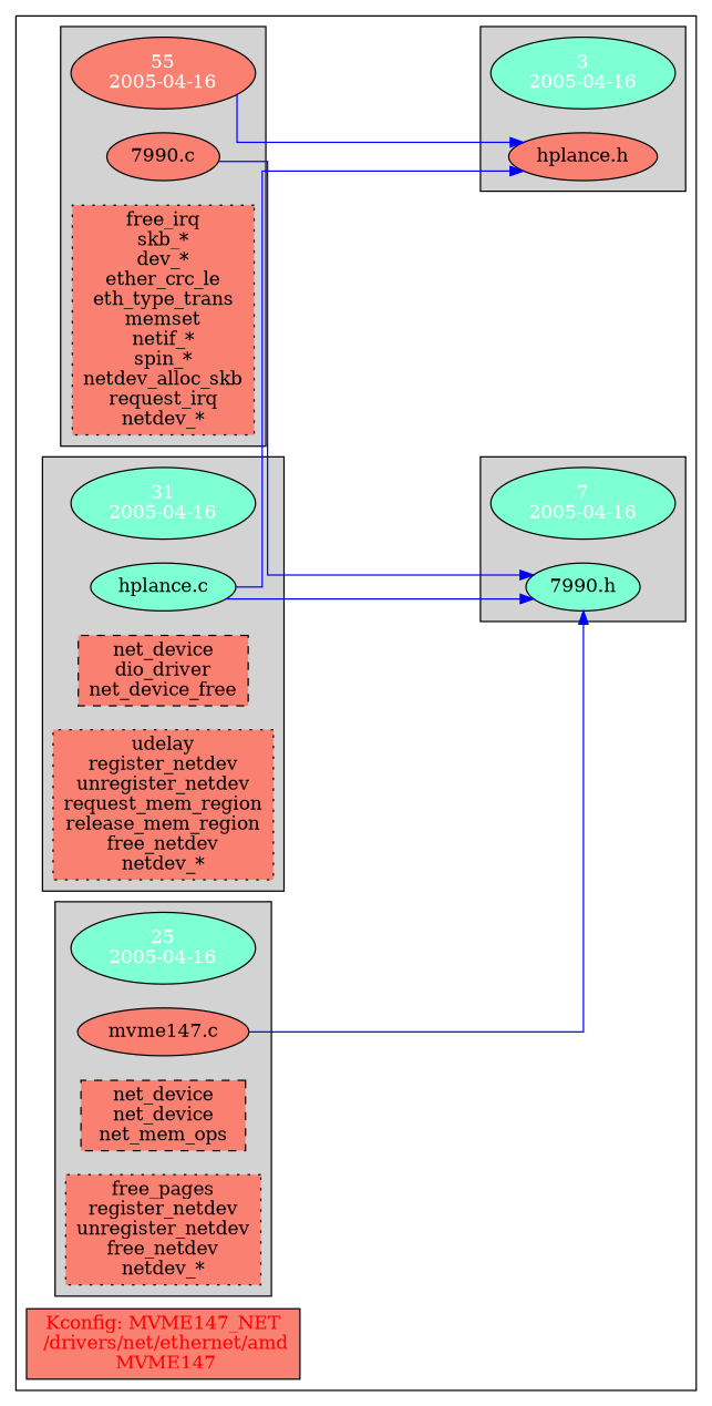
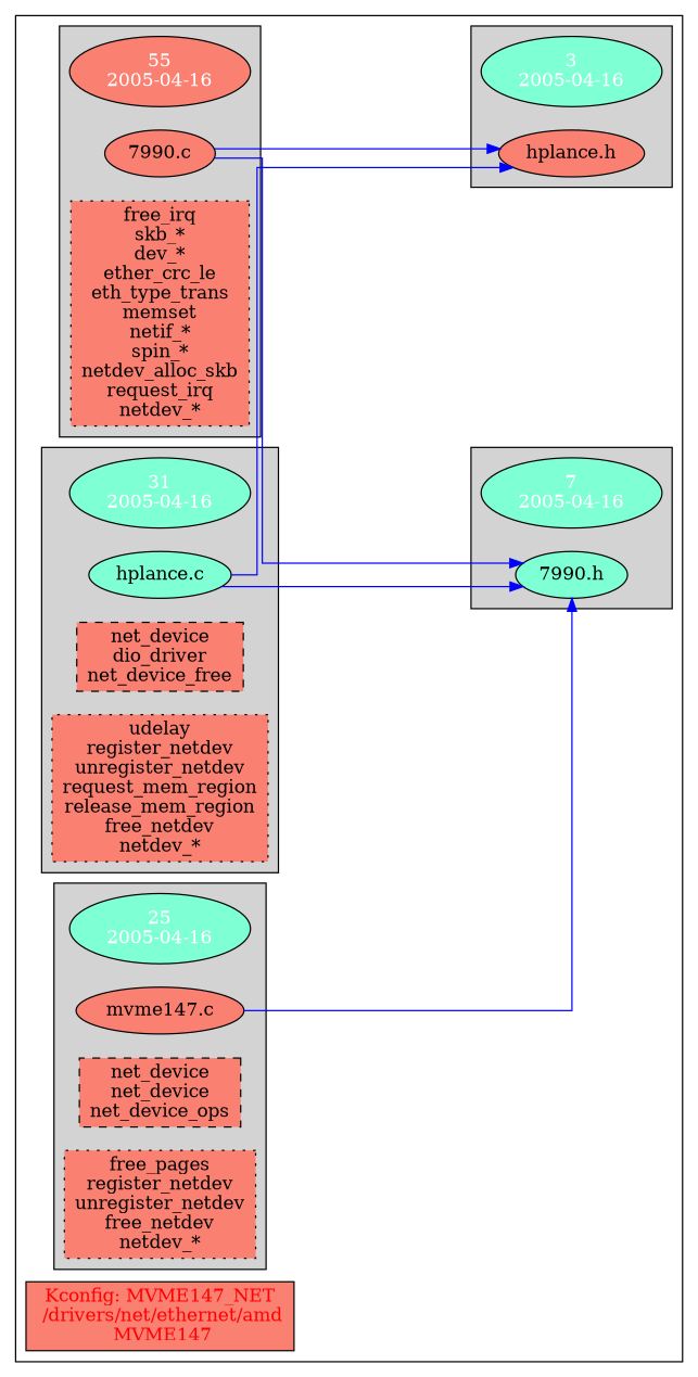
  digraph {
    rankdir=LR
    ranksep=2
    splines=ortho
    node [fillcolor=salmon fontcolor=black style=filled]
    edge [color=blue]
    n1 [fillcolor=aquamarine fontcolor=white label="7\n2005-04-16"]
    n2 [fillcolor=aquamarine label="7990.h\n"]
    n3 [fontcolor=white label="55\n2005-04-16"]
    n4 [label="7990.c\n"]
    n5 [label="free_irq\nskb_*\ndev_*\nether_crc_le\neth_type_trans\nmemset\nnetif_*\nspin_*\nnetdev_alloc_skb\nrequest_irq\nnetdev_*\n" shape=box style="filled,dotted"]
    n6 [fillcolor=aquamarine fontcolor=white label="3\n2005-04-16"]
    n7 [label="hplance.h\n"]
    n8 [fillcolor=aquamarine fontcolor=white label="31\n2005-04-16"]
    n9 [fillcolor=aquamarine label="hplance.c\n"]
    n10 [label="net_device\ndio_driver\nnet_device_free\n" shape=box style="filled,dashed"]
    n11 [label="udelay\nregister_netdev\nunregister_netdev\nrequest_mem_region\nrelease_mem_region\nfree_netdev\nnetdev_*\n" shape=box style="filled,dotted"]
    n12 [fillcolor=aquamarine fontcolor=white label="25\n2005-04-16"]
    n13 [label="mvme147.c\n"]
-   n14 [label="net_device\nnet_device\nnet_mem_ops\n" shape=box style="filled,dashed"]
+   n14 [label="net_device\nnet_device\nnet_device_ops\n" shape=box style="filled,dashed"]
    n15 [label="free_pages\nregister_netdev\nunregister_netdev\nfree_netdev\nnetdev_*\n" shape=box style="filled,dotted"]
    n16 [fontcolor=red label="Kconfig: MVME147_NET\n /drivers/net/ethernet/amd\n  MVME147 " shape=box]
    subgraph cluster_1 {
      n16
      subgraph cluster_2 {
        style=filled
        n1
        n2
      }
      subgraph cluster_3 {
        style=filled
        n3
        n4
        n5
      }
      subgraph cluster_4 {
        style=filled
        n6
        n7
      }
      subgraph cluster_5 {
        style=filled
        n8
        n9
        n10
        n11
      }
      subgraph cluster_6 {
        style=filled
        n12
        n13
        n14
        n15
      }
    }
    n4 -> n2
-   n3 -> n7
+   n4 -> n7
    n9 -> n2
    n9 -> n7
    n13 -> n2
  }
